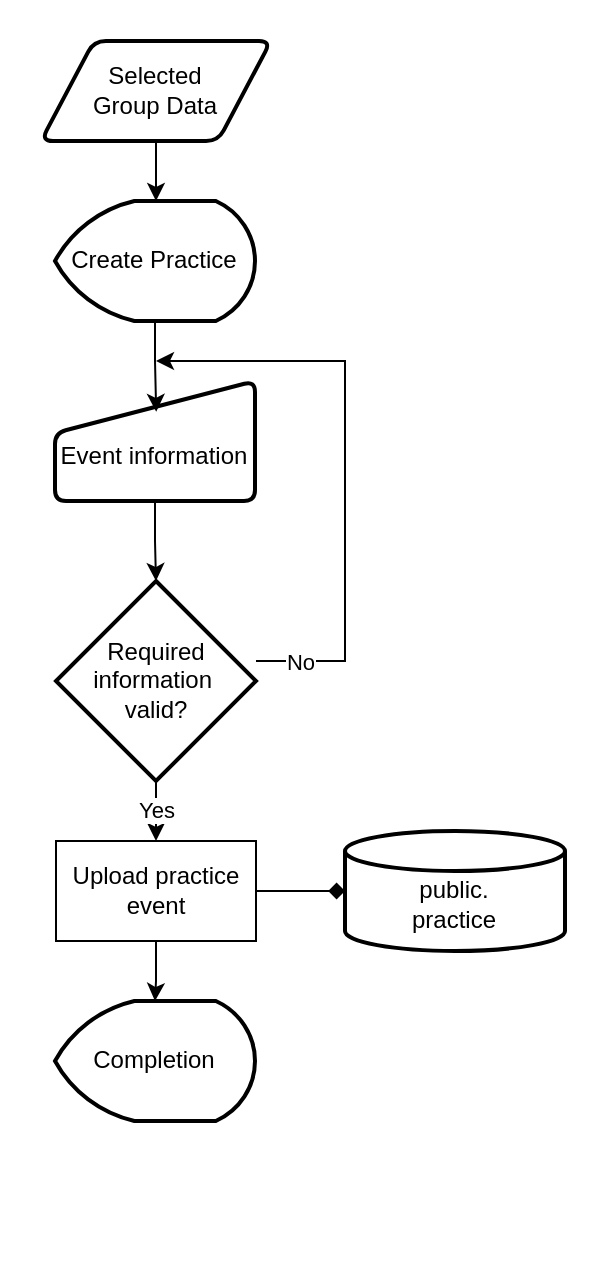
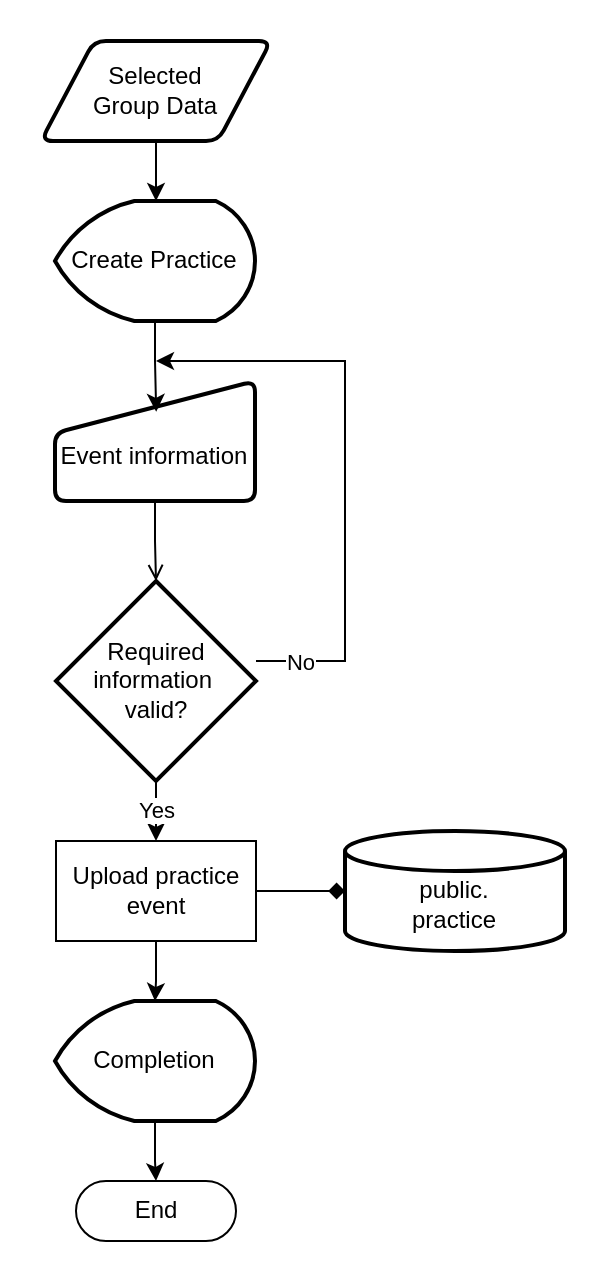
  <mxCell id="0" />
  <mxCell id="1" parent="0" />
  <mxCell id="2" style="edgeStyle=orthogonalEdgeStyle;rounded=0;orthogonalLoop=1;jettySize=auto;html=1;" edge="1" parent="1" source="3"><mxGeometry relative="1" as="geometry"><mxPoint x="77.5" y="100" as="targetPoint" /></mxGeometry></mxCell>
  <mxCell id="3" value="Selected&lt;div&gt;Group Data&lt;/div&gt;" style="shape=parallelogram;html=1;strokeWidth=2;perimeter=parallelogramPerimeter;whiteSpace=wrap;rounded=1;arcSize=12;size=0.23;" vertex="1" parent="1"><mxGeometry x="20" y="20" width="115" height="50" as="geometry" /></mxCell>
  <mxCell id="4" value="Create Practice" style="strokeWidth=2;html=1;shape=mxgraph.flowchart.display;whiteSpace=wrap;" vertex="1" parent="1"><mxGeometry x="27" y="100" width="100" height="60" as="geometry" /></mxCell>
  <mxCell id="5" value="&lt;div&gt;&lt;br&gt;&lt;/div&gt;Event information" style="html=1;strokeWidth=2;shape=manualInput;whiteSpace=wrap;rounded=1;size=26;arcSize=11;" vertex="1" parent="1"><mxGeometry x="27" y="190" width="100" height="60" as="geometry" /></mxCell>
  <mxCell id="6" style="edgeStyle=orthogonalEdgeStyle;rounded=0;orthogonalLoop=1;jettySize=auto;html=1;entryX=0.506;entryY=0.257;entryDx=0;entryDy=0;entryPerimeter=0;" edge="1" parent="1" source="4" target="5"><mxGeometry relative="1" as="geometry" /></mxCell>
  <mxCell id="7" style="edgeStyle=orthogonalEdgeStyle;rounded=0;orthogonalLoop=1;jettySize=auto;html=1;" edge="1" parent="1" source="10"><mxGeometry relative="1" as="geometry"><mxPoint x="77.5" y="180" as="targetPoint" /><Array as="points"><mxPoint x="172" y="330" /><mxPoint x="172" y="180" /></Array></mxGeometry></mxCell>
  <mxCell id="8" value="No" style="edgeLabel;html=1;align=center;verticalAlign=middle;resizable=0;points=[];" vertex="1" connectable="0" parent="7"><mxGeometry x="-0.849" relative="1" as="geometry"><mxPoint as="offset" /></mxGeometry></mxCell>
  <mxCell id="9" value="Yes" style="edgeStyle=orthogonalEdgeStyle;rounded=0;orthogonalLoop=1;jettySize=auto;html=1;entryX=0.5;entryY=0;entryDx=0;entryDy=0;" edge="1" parent="1" source="10" target="12"><mxGeometry relative="1" as="geometry" /></mxCell>
  <mxCell id="10" value="Required information&amp;nbsp;&lt;div&gt;valid?&lt;/div&gt;" style="strokeWidth=2;html=1;shape=mxgraph.flowchart.decision;whiteSpace=wrap;" vertex="1" parent="1"><mxGeometry x="27.5" y="290" width="100" height="100" as="geometry" /></mxCell>
- <mxCell id="11" style="edgeStyle=orthogonalEdgeStyle;rounded=0;orthogonalLoop=1;jettySize=auto;html=1;entryX=0.5;entryY=0;entryDx=0;entryDy=0;entryPerimeter=0;" edge="1" parent="1" source="5" target="10"><mxGeometry relative="1" as="geometry" /></mxCell>
+ <mxCell id="11" style="edgeStyle=orthogonalEdgeStyle;rounded=0;orthogonalLoop=1;jettySize=auto;html=1;entryX=0.5;entryY=0;entryDx=0;entryDy=0;entryPerimeter=0;endArrow=open;" edge="1" parent="1" source="5" target="10"><mxGeometry relative="1" as="geometry" /></mxCell>
  <mxCell id="12" value="Upload practice&lt;div&gt;event&lt;/div&gt;" style="html=1;dashed=0;whiteSpace=wrap;" vertex="1" parent="1"><mxGeometry x="27.5" y="420" width="100" height="50" as="geometry" /></mxCell>
  <mxCell id="13" value="&lt;div&gt;&lt;br&gt;&lt;/div&gt;&lt;div&gt;public.&lt;/div&gt;&lt;div&gt;practice&lt;/div&gt;" style="strokeWidth=2;html=1;shape=mxgraph.flowchart.database;whiteSpace=wrap;" vertex="1" parent="1"><mxGeometry x="172" y="415" width="110" height="60" as="geometry" /></mxCell>
  <mxCell id="14" style="edgeStyle=orthogonalEdgeStyle;rounded=0;orthogonalLoop=1;jettySize=auto;html=1;entryX=0;entryY=0.5;entryDx=0;entryDy=0;entryPerimeter=0;endArrow=diamond;" edge="1" parent="1" source="12" target="13"><mxGeometry relative="1" as="geometry" /></mxCell>
+ <mxCell id="15" style="edgeStyle=orthogonalEdgeStyle;rounded=0;orthogonalLoop=1;jettySize=auto;html=1;" edge="1" parent="1" source="16" target="18"><mxGeometry relative="1" as="geometry" /></mxCell>
  <mxCell id="16" value="Completion" style="strokeWidth=2;html=1;shape=mxgraph.flowchart.display;whiteSpace=wrap;" vertex="1" parent="1"><mxGeometry x="27" y="500" width="100" height="60" as="geometry" /></mxCell>
  <mxCell id="17" style="edgeStyle=orthogonalEdgeStyle;rounded=0;orthogonalLoop=1;jettySize=auto;html=1;entryX=0.5;entryY=0;entryDx=0;entryDy=0;entryPerimeter=0;" edge="1" parent="1" source="12" target="16"><mxGeometry relative="1" as="geometry" /></mxCell>
+ <mxCell id="18" value="End" style="html=1;dashed=0;whiteSpace=wrap;shape=mxgraph.dfd.start" vertex="1" parent="1"><mxGeometry x="37.5" y="590" width="80" height="30" as="geometry" /></mxCell>
